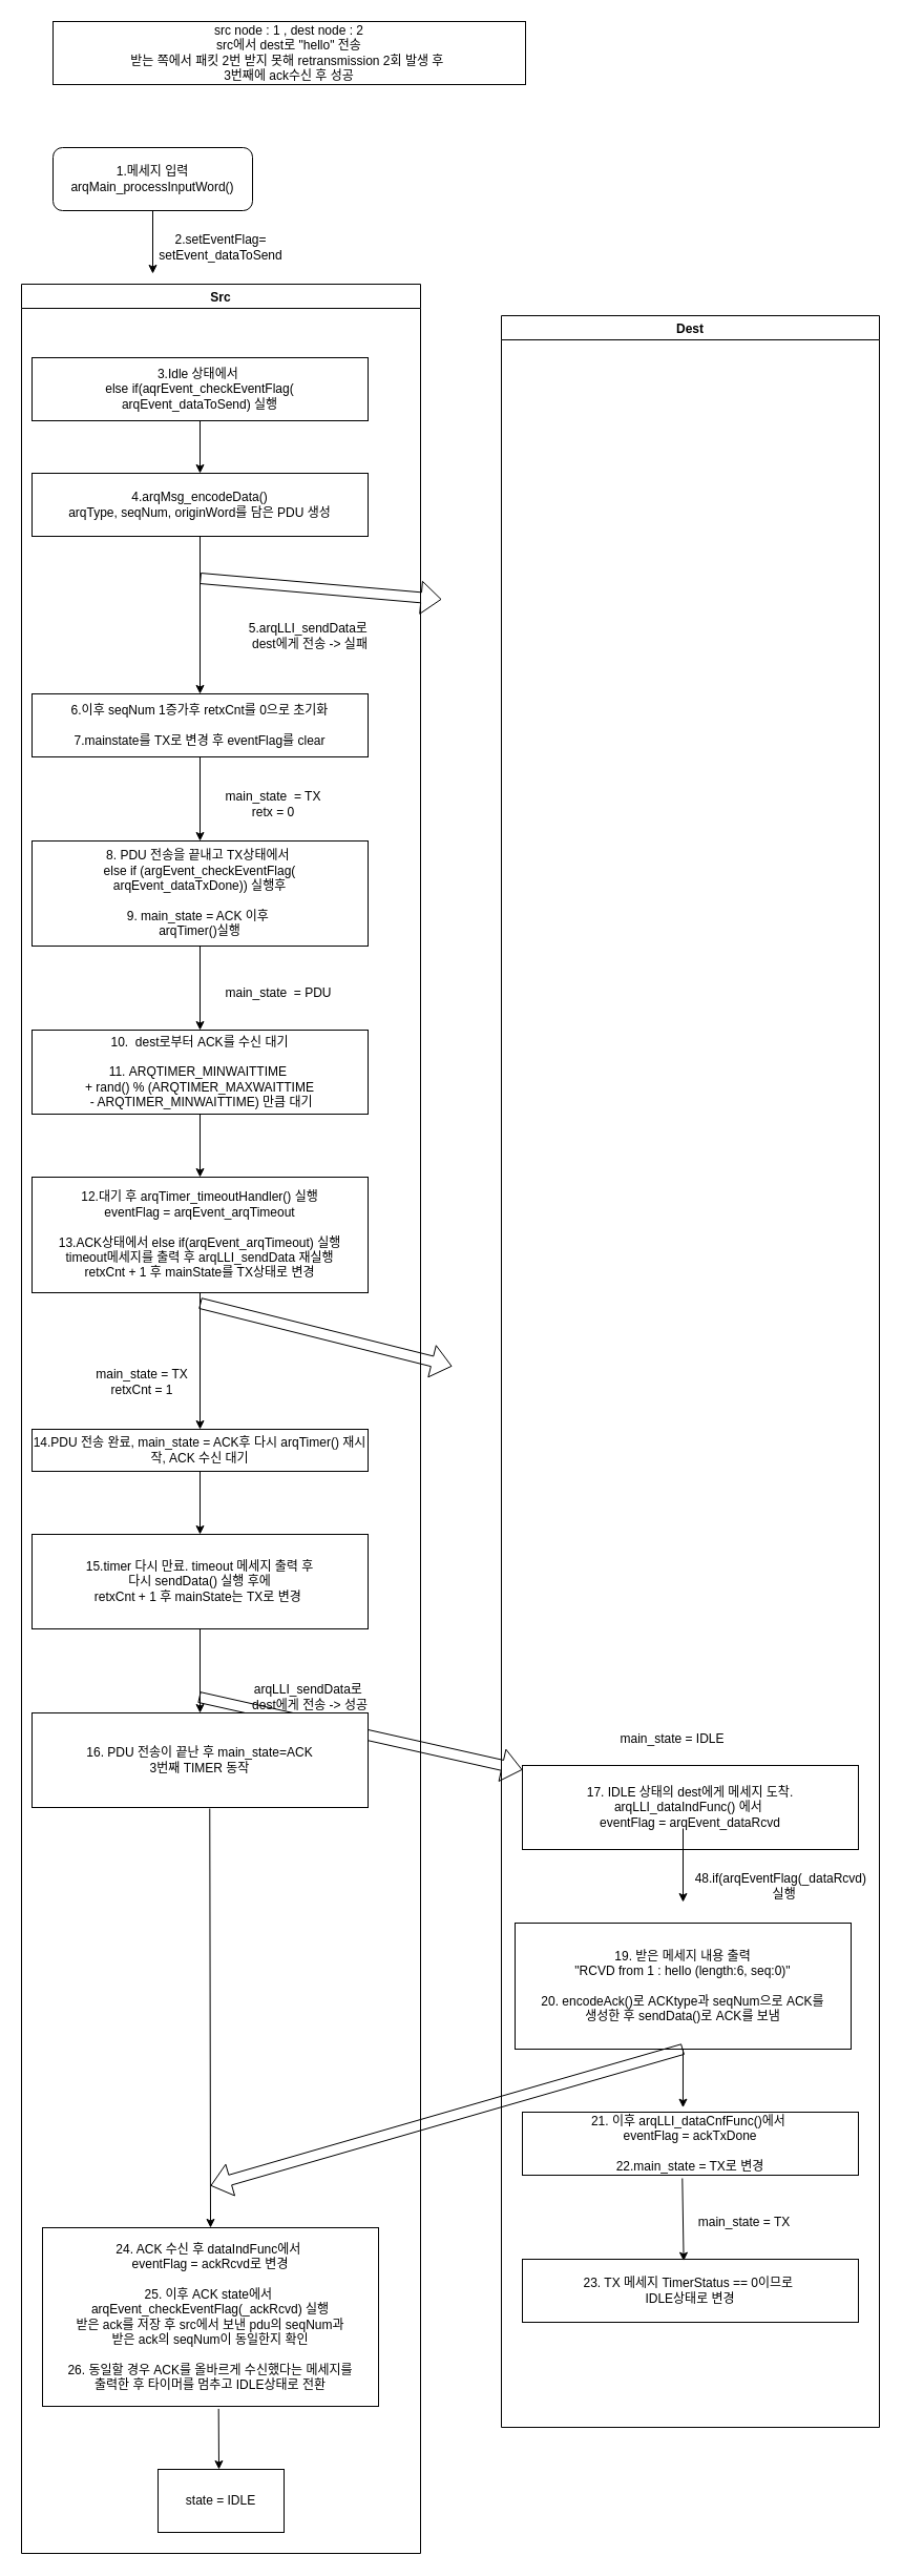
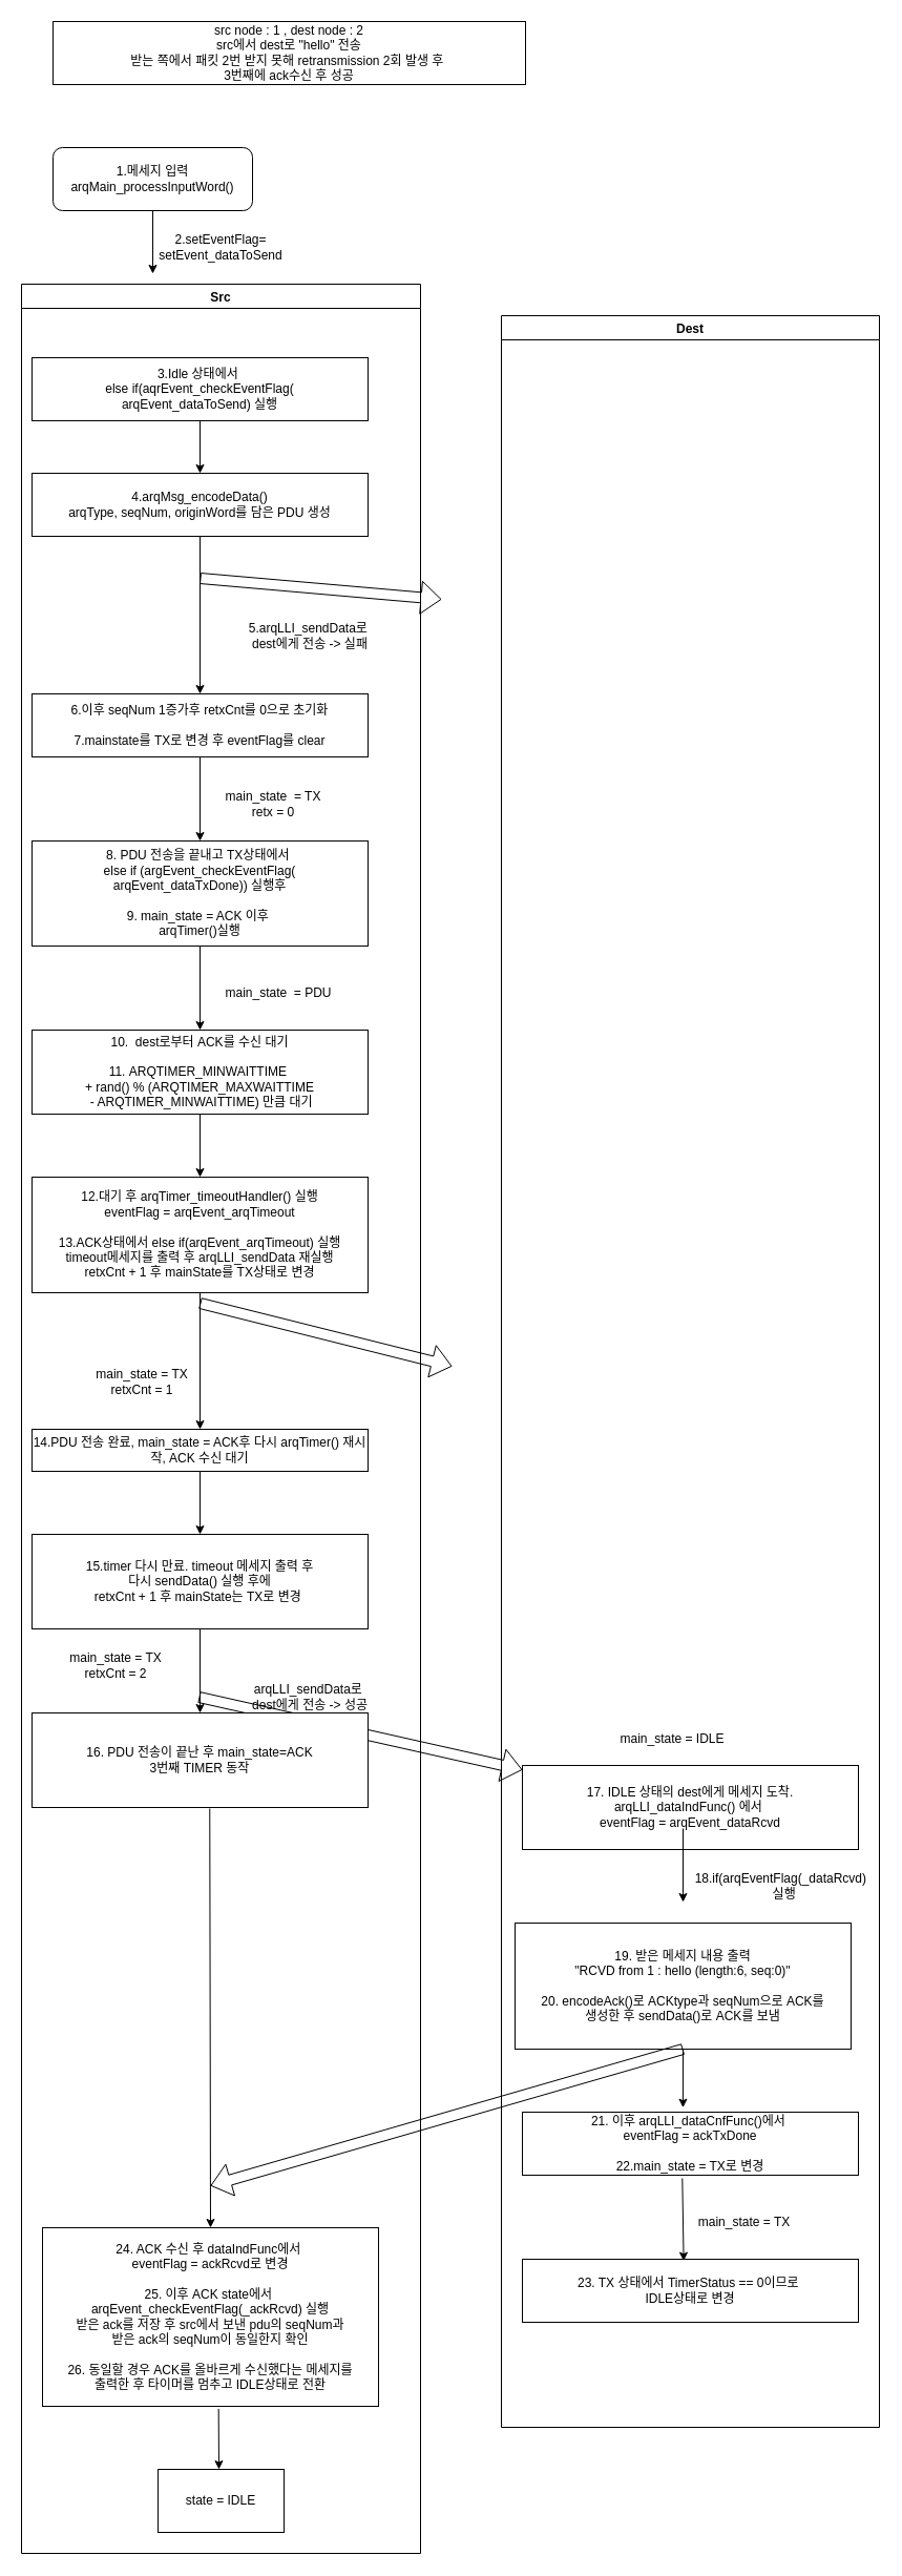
  <mxCell id="0" />
  <mxCell id="1" parent="0" />
  <mxCell id="2" value="src node : 1 , dest node : 2&lt;br&gt;src에서 dest로 &quot;hello&quot; 전송&lt;br&gt;받는 쪽에서 패킷 2번 받지 못해 retransmission 2회 발생 후&amp;nbsp;&lt;br&gt;3번째에 ack수신 후 성공" style="rounded=0;whiteSpace=wrap;html=1;" vertex="1" parent="1"><mxGeometry x="50" y="20" width="450" height="60" as="geometry" /></mxCell>
  <mxCell id="3" value="1.메세지 입력&lt;br&gt;arqMain_processInputWord()" style="whiteSpace=wrap;html=1;rounded=1;" vertex="1" parent="1"><mxGeometry x="50" y="140" width="190" height="60" as="geometry" /></mxCell>
  <mxCell id="4" value="" style="endArrow=classic;html=1;rounded=0;exitX=0.5;exitY=1;exitDx=0;exitDy=0;" edge="1" parent="1" source="3"><mxGeometry width="50" height="50" relative="1" as="geometry"><mxPoint x="260" y="330" as="sourcePoint" /><mxPoint x="145" y="260" as="targetPoint" /></mxGeometry></mxCell>
  <mxCell id="5" value="2.setEventFlag=&lt;br&gt;setEvent_dataToSend" style="text;html=1;strokeColor=none;fillColor=none;align=center;verticalAlign=middle;whiteSpace=wrap;rounded=0;" vertex="1" parent="1"><mxGeometry x="180" y="220" width="60" height="30" as="geometry" /></mxCell>
  <mxCell id="6" value="Dest" style="swimlane;" vertex="1" parent="1"><mxGeometry x="477" y="300" width="360" height="2010" as="geometry" /></mxCell>
  <mxCell id="7" value="17. IDLE 상태의 dest에게 메세지 도착.&lt;br&gt;arqLLI_dataIndFunc() 에서&amp;nbsp;&lt;br&gt;eventFlag = arqEvent_dataRcvd" style="rounded=0;whiteSpace=wrap;html=1;" vertex="1" parent="6"><mxGeometry x="20" y="1380" width="320" height="80" as="geometry" /></mxCell>
  <mxCell id="8" value="" style="shape=flexArrow;endArrow=classic;html=1;rounded=0;fontSize=12;" edge="1" parent="6" target="7"><mxGeometry width="50" height="50" relative="1" as="geometry"><mxPoint x="-288" y="1315" as="sourcePoint" /><mxPoint x="182" y="1375" as="targetPoint" /></mxGeometry></mxCell>
  <mxCell id="9" value="main_state = IDLE" style="text;html=1;strokeColor=none;fillColor=none;align=center;verticalAlign=middle;whiteSpace=wrap;rounded=0;fontSize=12;" vertex="1" parent="6"><mxGeometry x="83" y="1340" width="160" height="30" as="geometry" /></mxCell>
- <mxCell id="10" value="48.if(arqEventFlag(_dataRcvd)&amp;nbsp;&lt;br&gt;&amp;nbsp;실행" style="text;html=1;strokeColor=none;fillColor=none;align=center;verticalAlign=middle;whiteSpace=wrap;rounded=0;fontSize=12;" vertex="1" parent="6"><mxGeometry x="183" y="1480" width="170" height="30" as="geometry" /></mxCell>
+ <mxCell id="10" value="18.if(arqEventFlag(_dataRcvd)&amp;nbsp;&lt;br&gt;&amp;nbsp;실행" style="text;html=1;strokeColor=none;fillColor=none;align=center;verticalAlign=middle;whiteSpace=wrap;rounded=0;fontSize=12;" vertex="1" parent="6"><mxGeometry x="183" y="1480" width="170" height="30" as="geometry" /></mxCell>
  <mxCell id="11" value="19. 받은 메세지 내용 출력&lt;br&gt;&quot;RCVD from 1 : hello (length:6, seq:0)&quot;&lt;br&gt;&lt;br&gt;20. encodeAck()로 ACKtype과 seqNum으로 ACK를 &lt;br&gt;생성한 후 sendData()로 ACK를 보냄" style="rounded=0;whiteSpace=wrap;html=1;" vertex="1" parent="6"><mxGeometry x="13" y="1530" width="320" height="120" as="geometry" /></mxCell>
- <mxCell id="12" value="23. TX 메세지 TimerStatus == 0이므로&amp;nbsp;&lt;br&gt;IDLE상태로 변경" style="rounded=0;whiteSpace=wrap;html=1;" vertex="1" parent="6"><mxGeometry x="20" y="1850" width="320" height="60" as="geometry" /></mxCell>
+ <mxCell id="12" value="23. TX 상태에서 TimerStatus == 0이므로&amp;nbsp;&lt;br&gt;IDLE상태로 변경" style="rounded=0;whiteSpace=wrap;html=1;" vertex="1" parent="6"><mxGeometry x="20" y="1850" width="320" height="60" as="geometry" /></mxCell>
  <mxCell id="13" value="main_state = TX" style="text;html=1;strokeColor=none;fillColor=none;align=center;verticalAlign=middle;whiteSpace=wrap;rounded=0;fontSize=12;" vertex="1" parent="6"><mxGeometry x="183" y="1800" width="97" height="30" as="geometry" /></mxCell>
  <mxCell id="14" value="&lt;span style=&quot;&quot;&gt;21. 이후 arqLLI_dataCnfFunc()에서&amp;nbsp;&lt;/span&gt;&lt;br style=&quot;&quot;&gt;&lt;span style=&quot;&quot;&gt;eventFlag = ackTxDone&lt;/span&gt;&lt;br style=&quot;&quot;&gt;&lt;br style=&quot;&quot;&gt;&lt;span style=&quot;&quot;&gt;22.main_state = TX로 변경&lt;/span&gt;" style="rounded=0;whiteSpace=wrap;html=1;fontSize=12;" vertex="1" parent="6"><mxGeometry x="20" y="1710" width="320" height="60" as="geometry" /></mxCell>
  <mxCell id="15" value="" style="endArrow=classic;html=1;rounded=0;fontSize=12;exitX=0.476;exitY=1.05;exitDx=0;exitDy=0;exitPerimeter=0;entryX=0.48;entryY=0.028;entryDx=0;entryDy=0;entryPerimeter=0;" edge="1" parent="6" source="14" target="12"><mxGeometry width="50" height="50" relative="1" as="geometry"><mxPoint x="3" y="1910" as="sourcePoint" /><mxPoint x="53" y="1860" as="targetPoint" /></mxGeometry></mxCell>
  <mxCell id="16" value="" style="endArrow=classic;html=1;rounded=0;fontSize=12;exitX=0.5;exitY=1;exitDx=0;exitDy=0;entryX=0.478;entryY=-0.072;entryDx=0;entryDy=0;entryPerimeter=0;" edge="1" parent="6" source="11" target="14"><mxGeometry width="50" height="50" relative="1" as="geometry"><mxPoint x="3" y="1740" as="sourcePoint" /><mxPoint x="173" y="1690" as="targetPoint" /></mxGeometry></mxCell>
  <mxCell id="17" value="Src" style="swimlane;" vertex="1" parent="1"><mxGeometry x="20" y="270" width="380" height="2160" as="geometry" /></mxCell>
  <mxCell id="18" value="3.Idle 상태에서&amp;nbsp;&lt;br&gt;else if(aqrEvent_checkEventFlag(&lt;br&gt;arqEvent_dataToSend) 실행" style="rounded=0;whiteSpace=wrap;html=1;" vertex="1" parent="17"><mxGeometry x="10" y="70" width="320" height="60" as="geometry" /></mxCell>
  <mxCell id="19" value="&lt;span style=&quot;&quot;&gt;4.arqMsg_encodeData()&lt;/span&gt;&lt;br style=&quot;&quot;&gt;&lt;span style=&quot;&quot;&gt;arqType, seqNum, originWord를 담은 PDU 생성&lt;/span&gt;" style="rounded=0;whiteSpace=wrap;html=1;" vertex="1" parent="17"><mxGeometry x="10" y="180" width="320" height="60" as="geometry" /></mxCell>
  <mxCell id="20" value="6.이후 seqNum 1증가후 retxCnt를 0으로 초기화&lt;br&gt;&lt;br&gt;7.mainstate를 TX로 변경 후 eventFlag를 clear" style="rounded=0;whiteSpace=wrap;html=1;" vertex="1" parent="17"><mxGeometry x="10" y="390" width="320" height="60" as="geometry" /></mxCell>
  <mxCell id="21" value="" style="endArrow=classic;html=1;rounded=0;fontSize=36;exitX=0.5;exitY=1;exitDx=0;exitDy=0;" edge="1" parent="17" source="18" target="19"><mxGeometry width="50" height="50" relative="1" as="geometry"><mxPoint x="280" y="360" as="sourcePoint" /><mxPoint x="330" y="310" as="targetPoint" /></mxGeometry></mxCell>
  <mxCell id="22" value="" style="endArrow=classic;html=1;rounded=0;fontSize=36;exitX=0.5;exitY=1;exitDx=0;exitDy=0;entryX=0.5;entryY=0;entryDx=0;entryDy=0;" edge="1" parent="17" source="19" target="20"><mxGeometry width="50" height="50" relative="1" as="geometry"><mxPoint x="150" y="140" as="sourcePoint" /><mxPoint x="150" y="190" as="targetPoint" /></mxGeometry></mxCell>
  <mxCell id="23" value="5.arqLLI_sendData로&amp;nbsp;&lt;br&gt;dest에게 전송 -&amp;gt; 실패" style="text;html=1;strokeColor=none;fillColor=none;align=center;verticalAlign=middle;whiteSpace=wrap;rounded=0;" vertex="1" parent="17"><mxGeometry x="180" y="320" width="190" height="30" as="geometry" /></mxCell>
  <mxCell id="24" style="edgeStyle=orthogonalEdgeStyle;rounded=0;orthogonalLoop=1;jettySize=auto;html=1;exitX=0.5;exitY=1;exitDx=0;exitDy=0;fontSize=36;" edge="1" parent="17" source="23" target="23"><mxGeometry relative="1" as="geometry" /></mxCell>
  <mxCell id="25" value="8. PDU 전송을 끝내고 TX상태에서&amp;nbsp;&lt;br&gt;else if (argEvent_checkEventFlag(&lt;br&gt;arqEvent_dataTxDone)) 실행후&lt;br&gt;&lt;br&gt;9. main_state = ACK 이후&amp;nbsp;&lt;br&gt;arqTimer()실행" style="rounded=0;whiteSpace=wrap;html=1;" vertex="1" parent="17"><mxGeometry x="10" y="530" width="320" height="100" as="geometry" /></mxCell>
  <mxCell id="26" value="" style="endArrow=classic;html=1;rounded=0;fontSize=36;exitX=0.5;exitY=1;exitDx=0;exitDy=0;entryX=0.5;entryY=0;entryDx=0;entryDy=0;" edge="1" parent="17" source="20" target="25"><mxGeometry width="50" height="50" relative="1" as="geometry"><mxPoint x="280" y="580" as="sourcePoint" /><mxPoint x="330" y="530" as="targetPoint" /></mxGeometry></mxCell>
  <mxCell id="27" value="main_state&amp;nbsp; = TX&lt;br&gt;retx = 0" style="text;html=1;strokeColor=none;fillColor=none;align=center;verticalAlign=middle;whiteSpace=wrap;rounded=0;fontSize=12;" vertex="1" parent="17"><mxGeometry x="190" y="480" width="100" height="30" as="geometry" /></mxCell>
  <mxCell id="28" value="main_state&amp;nbsp; = PDU" style="text;html=1;strokeColor=none;fillColor=none;align=center;verticalAlign=middle;whiteSpace=wrap;rounded=0;fontSize=12;" vertex="1" parent="17"><mxGeometry x="190" y="660" width="110" height="30" as="geometry" /></mxCell>
  <mxCell id="29" value="" style="endArrow=classic;html=1;rounded=0;fontSize=12;exitX=0.5;exitY=1;exitDx=0;exitDy=0;" edge="1" parent="17" source="25"><mxGeometry width="50" height="50" relative="1" as="geometry"><mxPoint x="100" y="750" as="sourcePoint" /><mxPoint x="170" y="710" as="targetPoint" /></mxGeometry></mxCell>
  <mxCell id="30" value="10.&amp;nbsp; dest로부터 ACK를 수신 대기&lt;br&gt;&lt;br&gt;11. ARQTIMER_MINWAITTIME&amp;nbsp;&lt;br&gt;+ rand() % (ARQTIMER_MAXWAITTIME&lt;br&gt;&amp;nbsp;- ARQTIMER_MINWAITTIME) 만큼 대기" style="rounded=0;whiteSpace=wrap;html=1;" vertex="1" parent="17"><mxGeometry x="10" y="710" width="320" height="80" as="geometry" /></mxCell>
  <mxCell id="31" value="12.대기 후 arqTimer_timeoutHandler() 실행&lt;br&gt;eventFlag = arqEvent_arqTimeout&lt;br&gt;&lt;br&gt;13.ACK상태에서 else if(arqEvent_arqTimeout) 실행&lt;br&gt;timeout메세지를 출력 후 arqLLI_sendData 재실행&lt;br&gt;retxCnt + 1 후 mainState를 TX상태로 변경" style="rounded=0;whiteSpace=wrap;html=1;" vertex="1" parent="17"><mxGeometry x="10" y="850" width="320" height="110" as="geometry" /></mxCell>
  <mxCell id="32" value="main_state = TX&lt;br&gt;retxCnt = 1" style="text;html=1;strokeColor=none;fillColor=none;align=center;verticalAlign=middle;whiteSpace=wrap;rounded=0;fontSize=12;" vertex="1" parent="17"><mxGeometry x="55" y="1030" width="120" height="30" as="geometry" /></mxCell>
  <mxCell id="33" value="14.PDU 전송 완료, main_state = ACK후 다시 arqTimer() 재시작, ACK 수신 대기" style="rounded=0;whiteSpace=wrap;html=1;" vertex="1" parent="17"><mxGeometry x="10" y="1090" width="320" height="40" as="geometry" /></mxCell>
  <mxCell id="34" value="15.timer 다시 만료. timeout 메세지 출력 후 &lt;br&gt;다시 sendData() 실행 후에&lt;br&gt;retxCnt + 1 후 mainState는 TX로 변경&amp;nbsp;" style="rounded=0;whiteSpace=wrap;html=1;" vertex="1" parent="17"><mxGeometry x="10" y="1190" width="320" height="90" as="geometry" /></mxCell>
+ <mxCell id="35" value="main_state = TX&lt;br&gt;retxCnt = 2" style="text;html=1;strokeColor=none;fillColor=none;align=center;verticalAlign=middle;whiteSpace=wrap;rounded=0;fontSize=12;" vertex="1" parent="17"><mxGeometry x="30" y="1300" width="120" height="30" as="geometry" /></mxCell>
  <mxCell id="36" value="arqLLI_sendData로&amp;nbsp;&lt;br&gt;dest에게 전송 -&amp;gt; 성공" style="text;html=1;strokeColor=none;fillColor=none;align=center;verticalAlign=middle;whiteSpace=wrap;rounded=0;" vertex="1" parent="17"><mxGeometry x="180" y="1330" width="190" height="30" as="geometry" /></mxCell>
  <mxCell id="37" value="16. PDU 전송이 끝난 후 main_state=ACK&lt;br&gt;3번째 TIMER 동작" style="rounded=0;whiteSpace=wrap;html=1;" vertex="1" parent="17"><mxGeometry x="10" y="1360" width="320" height="90" as="geometry" /></mxCell>
  <mxCell id="38" value="24. ACK 수신 후 dataIndFunc에서&amp;nbsp;&lt;br&gt;eventFlag = ackRcvd로 변경&lt;br&gt;&lt;br&gt;25. 이후 ACK state에서&amp;nbsp;&lt;br&gt;arqEvent_checkEventFlag(_ackRcvd) 실행&lt;br&gt;받은 ack를 저장 후 src에서 보낸 pdu의 seqNum과&lt;br&gt;받은 ack의 seqNum이 동일한지 확인&lt;br&gt;&lt;br&gt;26. 동일할 경우 ACK를 올바르게 수신했다는 메세지를&lt;br&gt;출력한 후 타이머를 멈추고 IDLE상태로 전환" style="rounded=0;whiteSpace=wrap;html=1;" vertex="1" parent="17"><mxGeometry x="20" y="1850" width="320" height="170" as="geometry" /></mxCell>
  <mxCell id="39" value="state = IDLE" style="rounded=0;whiteSpace=wrap;html=1;fontSize=12;" vertex="1" parent="17"><mxGeometry x="130" y="2080" width="120" height="60" as="geometry" /></mxCell>
  <mxCell id="40" value="" style="endArrow=classic;html=1;rounded=0;fontSize=12;exitX=0.524;exitY=1.014;exitDx=0;exitDy=0;exitPerimeter=0;" edge="1" parent="17" source="38"><mxGeometry width="50" height="50" relative="1" as="geometry"><mxPoint x="190" y="2090" as="sourcePoint" /><mxPoint x="188" y="2080" as="targetPoint" /></mxGeometry></mxCell>
  <mxCell id="41" value="" style="shape=flexArrow;endArrow=classic;html=1;rounded=0;fontSize=36;" edge="1" parent="1"><mxGeometry width="50" height="50" relative="1" as="geometry"><mxPoint x="190" y="550" as="sourcePoint" /><mxPoint x="420" y="570" as="targetPoint" /></mxGeometry></mxCell>
  <mxCell id="42" value="" style="endArrow=classic;html=1;rounded=0;fontSize=12;exitX=0.5;exitY=1;exitDx=0;exitDy=0;" edge="1" parent="1" source="30"><mxGeometry width="50" height="50" relative="1" as="geometry"><mxPoint x="300" y="1080" as="sourcePoint" /><mxPoint x="190" y="1120" as="targetPoint" /></mxGeometry></mxCell>
  <mxCell id="43" value="" style="shape=flexArrow;endArrow=classic;html=1;rounded=0;fontSize=12;" edge="1" parent="1"><mxGeometry width="50" height="50" relative="1" as="geometry"><mxPoint x="190" y="1240" as="sourcePoint" /><mxPoint x="430" y="1300" as="targetPoint" /></mxGeometry></mxCell>
  <mxCell id="44" value="" style="endArrow=classic;html=1;rounded=0;fontSize=12;" edge="1" parent="1"><mxGeometry width="50" height="50" relative="1" as="geometry"><mxPoint x="190" y="1230" as="sourcePoint" /><mxPoint x="190" y="1360" as="targetPoint" /></mxGeometry></mxCell>
  <mxCell id="45" value="" style="endArrow=classic;html=1;rounded=0;fontSize=12;exitX=0.5;exitY=1;exitDx=0;exitDy=0;" edge="1" parent="1" source="33"><mxGeometry width="50" height="50" relative="1" as="geometry"><mxPoint x="270" y="1470" as="sourcePoint" /><mxPoint x="190" y="1460" as="targetPoint" /></mxGeometry></mxCell>
  <mxCell id="46" value="" style="endArrow=classic;html=1;rounded=0;fontSize=12;exitX=0.5;exitY=1;exitDx=0;exitDy=0;" edge="1" parent="1" source="34"><mxGeometry width="50" height="50" relative="1" as="geometry"><mxPoint x="270" y="1600" as="sourcePoint" /><mxPoint x="190" y="1630" as="targetPoint" /></mxGeometry></mxCell>
  <mxCell id="47" value="" style="endArrow=classic;html=1;rounded=0;fontSize=12;" edge="1" parent="1"><mxGeometry width="50" height="50" relative="1" as="geometry"><mxPoint x="650" y="1740" as="sourcePoint" /><mxPoint x="650" y="1810" as="targetPoint" /></mxGeometry></mxCell>
  <mxCell id="48" value="" style="shape=flexArrow;endArrow=classic;html=1;rounded=0;fontSize=12;" edge="1" parent="1"><mxGeometry width="50" height="50" relative="1" as="geometry"><mxPoint x="650" y="1950" as="sourcePoint" /><mxPoint x="200" y="2080" as="targetPoint" /></mxGeometry></mxCell>
  <mxCell id="49" value="" style="endArrow=classic;html=1;rounded=0;fontSize=12;exitX=0.529;exitY=1.011;exitDx=0;exitDy=0;exitPerimeter=0;" edge="1" parent="1" source="37"><mxGeometry width="50" height="50" relative="1" as="geometry"><mxPoint x="150" y="1930" as="sourcePoint" /><mxPoint x="200" y="2120" as="targetPoint" /></mxGeometry></mxCell>
